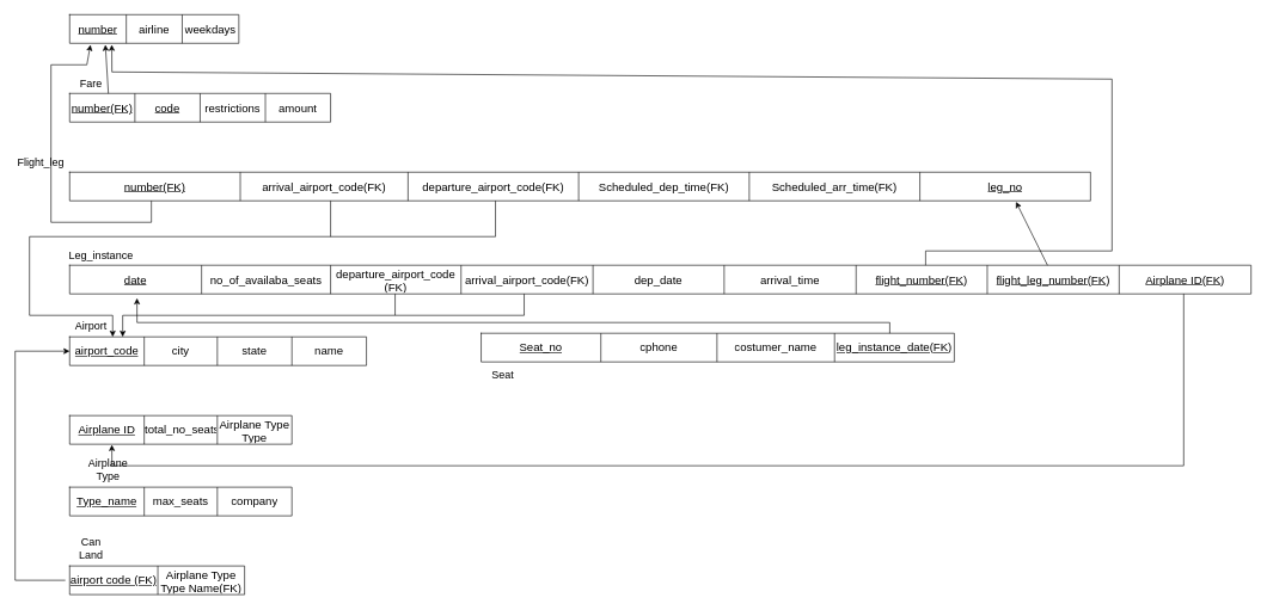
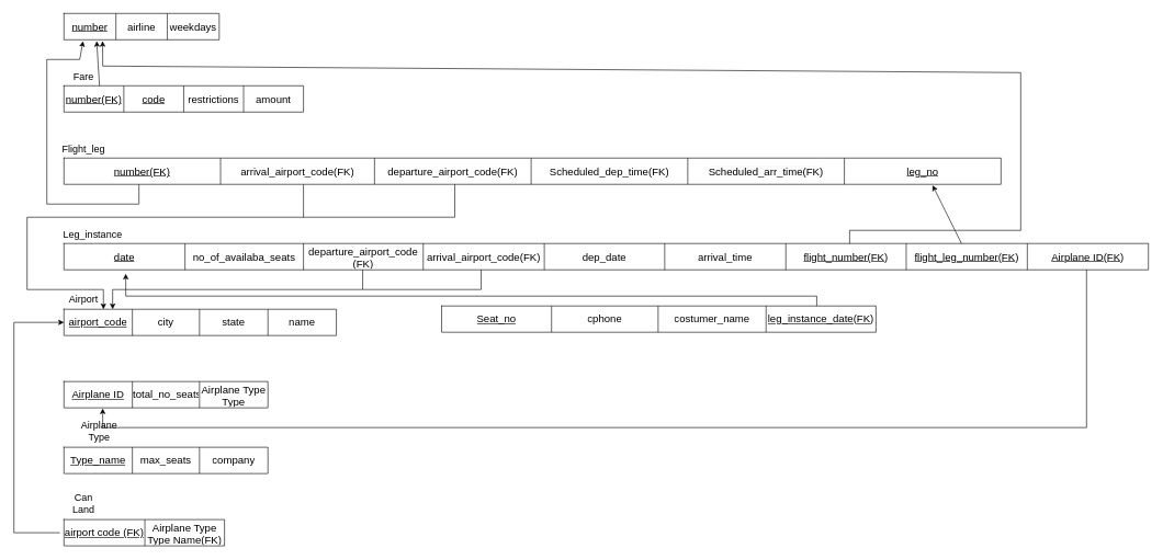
  <mxCell id="0" />
  <mxCell id="1" parent="0" />
  <mxCell id="2" value="" style="shape=table;startSize=0;container=1;collapsible=0;childLayout=tableLayout;fontSize=16;" vertex="1" parent="1"><mxGeometry x="96" y="20" width="236" height="40" as="geometry" /></mxCell>
  <mxCell id="3" value="" style="shape=tableRow;horizontal=0;startSize=0;swimlaneHead=0;swimlaneBody=0;strokeColor=inherit;top=0;left=0;bottom=0;right=0;collapsible=0;dropTarget=0;fillColor=none;points=[[0,0.5],[1,0.5]];portConstraint=eastwest;fontSize=16;" vertex="1" parent="2"><mxGeometry width="236" height="40" as="geometry" /></mxCell>
  <mxCell id="4" value="&lt;u&gt;number&lt;/u&gt;" style="shape=partialRectangle;html=1;whiteSpace=wrap;connectable=0;strokeColor=inherit;overflow=hidden;fillColor=none;top=0;left=0;bottom=0;right=0;pointerEvents=1;fontSize=16;" vertex="1" parent="3"><mxGeometry width="79" height="40" as="geometry"><mxRectangle width="79" height="40" as="alternateBounds" /></mxGeometry></mxCell>
  <mxCell id="5" value="airline" style="shape=partialRectangle;html=1;whiteSpace=wrap;connectable=0;strokeColor=inherit;overflow=hidden;fillColor=none;top=0;left=0;bottom=0;right=0;pointerEvents=1;fontSize=16;" vertex="1" parent="3"><mxGeometry x="79" width="78" height="40" as="geometry"><mxRectangle width="78" height="40" as="alternateBounds" /></mxGeometry></mxCell>
  <mxCell id="6" value="weekdays" style="shape=partialRectangle;html=1;whiteSpace=wrap;connectable=0;strokeColor=inherit;overflow=hidden;fillColor=none;top=0;left=0;bottom=0;right=0;pointerEvents=1;fontSize=16;" vertex="1" parent="3"><mxGeometry x="157" width="79" height="40" as="geometry"><mxRectangle width="79" height="40" as="alternateBounds" /></mxGeometry></mxCell>
  <mxCell id="7" value="" style="shape=table;startSize=0;container=1;collapsible=0;childLayout=tableLayout;fontSize=16;" vertex="1" parent="1"><mxGeometry x="96" y="130" width="364" height="40" as="geometry" /></mxCell>
  <mxCell id="8" value="" style="shape=tableRow;horizontal=0;startSize=0;swimlaneHead=0;swimlaneBody=0;strokeColor=inherit;top=0;left=0;bottom=0;right=0;collapsible=0;dropTarget=0;fillColor=none;points=[[0,0.5],[1,0.5]];portConstraint=eastwest;fontSize=16;" vertex="1" parent="7"><mxGeometry width="364" height="40" as="geometry" /></mxCell>
  <mxCell id="9" value="&lt;u&gt;number(FK)&lt;/u&gt;" style="shape=partialRectangle;html=1;whiteSpace=wrap;connectable=0;strokeColor=inherit;overflow=hidden;fillColor=none;top=0;left=0;bottom=0;right=0;pointerEvents=1;fontSize=16;" vertex="1" parent="8"><mxGeometry width="91" height="40" as="geometry"><mxRectangle width="91" height="40" as="alternateBounds" /></mxGeometry></mxCell>
  <mxCell id="10" value="&lt;u&gt;code&lt;/u&gt;" style="shape=partialRectangle;html=1;whiteSpace=wrap;connectable=0;strokeColor=inherit;overflow=hidden;fillColor=none;top=0;left=0;bottom=0;right=0;pointerEvents=1;fontSize=16;" vertex="1" parent="8"><mxGeometry x="91" width="91" height="40" as="geometry"><mxRectangle width="91" height="40" as="alternateBounds" /></mxGeometry></mxCell>
  <mxCell id="11" value="restrictions" style="shape=partialRectangle;html=1;whiteSpace=wrap;connectable=0;strokeColor=inherit;overflow=hidden;fillColor=none;top=0;left=0;bottom=0;right=0;pointerEvents=1;fontSize=16;" vertex="1" parent="8"><mxGeometry x="182" width="91" height="40" as="geometry"><mxRectangle width="91" height="40" as="alternateBounds" /></mxGeometry></mxCell>
  <mxCell id="12" value="amount" style="shape=partialRectangle;html=1;whiteSpace=wrap;connectable=0;strokeColor=inherit;overflow=hidden;fillColor=none;top=0;left=0;bottom=0;right=0;pointerEvents=1;fontSize=16;" vertex="1" parent="8"><mxGeometry x="273" width="91" height="40" as="geometry"><mxRectangle width="91" height="40" as="alternateBounds" /></mxGeometry></mxCell>
  <mxCell id="13" value="Fare" style="text;html=1;align=center;verticalAlign=middle;whiteSpace=wrap;rounded=0;fontSize=15;" vertex="1" parent="1"><mxGeometry x="96" y="100" width="60" height="30" as="geometry" /></mxCell>
  <mxCell id="14" value="" style="shape=table;startSize=0;container=1;collapsible=0;childLayout=tableLayout;fontSize=16;" vertex="1" parent="1"><mxGeometry x="96" y="240" width="1424" height="40" as="geometry" /></mxCell>
  <mxCell id="15" value="" style="shape=tableRow;horizontal=0;startSize=0;swimlaneHead=0;swimlaneBody=0;strokeColor=inherit;top=0;left=0;bottom=0;right=0;collapsible=0;dropTarget=0;fillColor=none;points=[[0,0.5],[1,0.5]];portConstraint=eastwest;fontSize=16;" vertex="1" parent="14"><mxGeometry width="1424" height="40" as="geometry" /></mxCell>
  <mxCell id="16" value="&lt;u&gt;number(FK)&lt;/u&gt;" style="shape=partialRectangle;html=1;whiteSpace=wrap;connectable=0;strokeColor=inherit;overflow=hidden;fillColor=none;top=0;left=0;bottom=0;right=0;pointerEvents=1;fontSize=16;" vertex="1" parent="15"><mxGeometry width="238" height="40" as="geometry"><mxRectangle width="238" height="40" as="alternateBounds" /></mxGeometry></mxCell>
  <mxCell id="17" value="arrival_airport_code(FK)" style="shape=partialRectangle;html=1;whiteSpace=wrap;connectable=0;strokeColor=inherit;overflow=hidden;fillColor=none;top=0;left=0;bottom=0;right=0;pointerEvents=1;fontSize=16;" vertex="1" parent="15"><mxGeometry x="238" width="234" height="40" as="geometry"><mxRectangle width="234" height="40" as="alternateBounds" /></mxGeometry></mxCell>
  <mxCell id="18" value="departure_airport_code(FK)" style="shape=partialRectangle;html=1;whiteSpace=wrap;connectable=0;strokeColor=inherit;overflow=hidden;fillColor=none;top=0;left=0;bottom=0;right=0;pointerEvents=1;fontSize=16;" vertex="1" parent="15"><mxGeometry x="472" width="238" height="40" as="geometry"><mxRectangle width="238" height="40" as="alternateBounds" /></mxGeometry></mxCell>
  <mxCell id="19" value="Scheduled_dep_time(FK)" style="shape=partialRectangle;html=1;whiteSpace=wrap;connectable=0;strokeColor=inherit;overflow=hidden;fillColor=none;top=0;left=0;bottom=0;right=0;pointerEvents=1;fontSize=16;" vertex="1" parent="15"><mxGeometry x="710" width="238" height="40" as="geometry"><mxRectangle width="238" height="40" as="alternateBounds" /></mxGeometry></mxCell>
  <mxCell id="20" value="&lt;span style=&quot;color: rgb(0, 0, 0); font-family: Helvetica; font-size: 16px; font-style: normal; font-variant-ligatures: normal; font-variant-caps: normal; font-weight: 400; letter-spacing: normal; orphans: 2; text-align: center; text-indent: 0px; text-transform: none; widows: 2; word-spacing: 0px; -webkit-text-stroke-width: 0px; white-space: normal; background-color: rgb(251, 251, 251); text-decoration-thickness: initial; text-decoration-style: initial; text-decoration-color: initial; display: inline !important; float: none;&quot;&gt;Scheduled_arr_time(FK)&lt;/span&gt;" style="shape=partialRectangle;html=1;whiteSpace=wrap;connectable=0;strokeColor=inherit;overflow=hidden;fillColor=none;top=0;left=0;bottom=0;right=0;pointerEvents=1;fontSize=16;" vertex="1" parent="15"><mxGeometry x="948" width="238" height="40" as="geometry"><mxRectangle width="238" height="40" as="alternateBounds" /></mxGeometry></mxCell>
  <mxCell id="21" value="&lt;u&gt;leg_no&lt;/u&gt;" style="shape=partialRectangle;html=1;whiteSpace=wrap;connectable=0;strokeColor=inherit;overflow=hidden;fillColor=none;top=0;left=0;bottom=0;right=0;pointerEvents=1;fontSize=16;" vertex="1" parent="15"><mxGeometry x="1186" width="238" height="40" as="geometry"><mxRectangle width="238" height="40" as="alternateBounds" /></mxGeometry></mxCell>
- <mxCell id="22" value="Flight_leg" style="text;html=1;align=center;verticalAlign=middle;whiteSpace=wrap;rounded=0;fontSize=15;" vertex="1" parent="1"><mxGeometry x="26" y="210" width="60" height="30" as="geometry" /></mxCell>
+ <mxCell id="22" value="Flight_leg" style="text;html=1;align=center;verticalAlign=middle;whiteSpace=wrap;rounded=0;fontSize=15;" vertex="1" parent="1"><mxGeometry x="96" y="210" width="60" height="30" as="geometry" /></mxCell>
  <mxCell id="23" value="" style="shape=table;startSize=0;container=1;collapsible=0;childLayout=tableLayout;fontSize=16;" vertex="1" parent="1"><mxGeometry x="96" y="470" width="414" height="40" as="geometry" /></mxCell>
  <mxCell id="24" value="" style="shape=tableRow;horizontal=0;startSize=0;swimlaneHead=0;swimlaneBody=0;strokeColor=inherit;top=0;left=0;bottom=0;right=0;collapsible=0;dropTarget=0;fillColor=none;points=[[0,0.5],[1,0.5]];portConstraint=eastwest;fontSize=16;" vertex="1" parent="23"><mxGeometry width="414" height="40" as="geometry" /></mxCell>
  <mxCell id="25" value="&lt;u&gt;airport_code&lt;/u&gt;" style="shape=partialRectangle;html=1;whiteSpace=wrap;connectable=0;strokeColor=inherit;overflow=hidden;fillColor=none;top=0;left=0;bottom=0;right=0;pointerEvents=1;fontSize=16;" vertex="1" parent="24"><mxGeometry width="104" height="40" as="geometry"><mxRectangle width="104" height="40" as="alternateBounds" /></mxGeometry></mxCell>
  <mxCell id="26" value="city" style="shape=partialRectangle;html=1;whiteSpace=wrap;connectable=0;strokeColor=inherit;overflow=hidden;fillColor=none;top=0;left=0;bottom=0;right=0;pointerEvents=1;fontSize=16;" vertex="1" parent="24"><mxGeometry x="104" width="102" height="40" as="geometry"><mxRectangle width="102" height="40" as="alternateBounds" /></mxGeometry></mxCell>
  <mxCell id="27" value="state" style="shape=partialRectangle;html=1;whiteSpace=wrap;connectable=0;strokeColor=inherit;overflow=hidden;fillColor=none;top=0;left=0;bottom=0;right=0;pointerEvents=1;fontSize=16;" vertex="1" parent="24"><mxGeometry x="206" width="104" height="40" as="geometry"><mxRectangle width="104" height="40" as="alternateBounds" /></mxGeometry></mxCell>
  <mxCell id="28" value="name" style="shape=partialRectangle;html=1;whiteSpace=wrap;connectable=0;strokeColor=inherit;overflow=hidden;fillColor=none;top=0;left=0;bottom=0;right=0;pointerEvents=1;fontSize=16;" vertex="1" parent="24"><mxGeometry x="310" width="104" height="40" as="geometry"><mxRectangle width="104" height="40" as="alternateBounds" /></mxGeometry></mxCell>
  <mxCell id="29" value="Airport" style="text;html=1;align=center;verticalAlign=middle;whiteSpace=wrap;rounded=0;fontSize=15;" vertex="1" parent="1"><mxGeometry x="96" y="440" width="60" height="30" as="geometry" /></mxCell>
  <mxCell id="30" value="" style="shape=table;startSize=0;container=1;collapsible=0;childLayout=tableLayout;fontSize=16;" vertex="1" parent="1"><mxGeometry x="96" y="370" width="1648" height="40" as="geometry" /></mxCell>
  <mxCell id="31" value="" style="shape=tableRow;horizontal=0;startSize=0;swimlaneHead=0;swimlaneBody=0;strokeColor=inherit;top=0;left=0;bottom=0;right=0;collapsible=0;dropTarget=0;fillColor=none;points=[[0,0.5],[1,0.5]];portConstraint=eastwest;fontSize=16;" vertex="1" parent="30"><mxGeometry width="1648" height="40" as="geometry" /></mxCell>
  <mxCell id="32" value="&lt;u&gt;date&lt;/u&gt;" style="shape=partialRectangle;html=1;whiteSpace=wrap;connectable=0;strokeColor=inherit;overflow=hidden;fillColor=none;top=0;left=0;bottom=0;right=0;pointerEvents=1;fontSize=16;" vertex="1" parent="31"><mxGeometry width="184" height="40" as="geometry"><mxRectangle width="184" height="40" as="alternateBounds" /></mxGeometry></mxCell>
  <mxCell id="33" value="no_of_availaba_seats" style="shape=partialRectangle;html=1;whiteSpace=wrap;connectable=0;strokeColor=inherit;overflow=hidden;fillColor=none;top=0;left=0;bottom=0;right=0;pointerEvents=1;fontSize=16;" vertex="1" parent="31"><mxGeometry x="184" width="180" height="40" as="geometry"><mxRectangle width="180" height="40" as="alternateBounds" /></mxGeometry></mxCell>
  <mxCell id="34" value="departure_airport_code&lt;div&gt;(FK)&lt;/div&gt;" style="shape=partialRectangle;html=1;whiteSpace=wrap;connectable=0;strokeColor=inherit;overflow=hidden;fillColor=none;top=0;left=0;bottom=0;right=0;pointerEvents=1;fontSize=16;" vertex="1" parent="31"><mxGeometry x="364" width="182" height="40" as="geometry"><mxRectangle width="182" height="40" as="alternateBounds" /></mxGeometry></mxCell>
  <mxCell id="35" value="arrival_airport_code(FK)" style="shape=partialRectangle;html=1;whiteSpace=wrap;connectable=0;strokeColor=inherit;overflow=hidden;fillColor=none;top=0;left=0;bottom=0;right=0;pointerEvents=1;fontSize=16;" vertex="1" parent="31"><mxGeometry x="546" width="184" height="40" as="geometry"><mxRectangle width="184" height="40" as="alternateBounds" /></mxGeometry></mxCell>
  <mxCell id="36" value="dep_date" style="shape=partialRectangle;html=1;whiteSpace=wrap;connectable=0;strokeColor=inherit;overflow=hidden;fillColor=none;top=0;left=0;bottom=0;right=0;pointerEvents=1;fontSize=16;" vertex="1" parent="31"><mxGeometry x="730" width="183" height="40" as="geometry"><mxRectangle width="183" height="40" as="alternateBounds" /></mxGeometry></mxCell>
  <mxCell id="37" value="arrival_time" style="shape=partialRectangle;html=1;whiteSpace=wrap;connectable=0;strokeColor=inherit;overflow=hidden;fillColor=none;top=0;left=0;bottom=0;right=0;pointerEvents=1;fontSize=16;" vertex="1" parent="31"><mxGeometry x="913" width="184" height="40" as="geometry"><mxRectangle width="184" height="40" as="alternateBounds" /></mxGeometry></mxCell>
  <mxCell id="38" value="&lt;u&gt;flight_number(FK)&lt;/u&gt;" style="shape=partialRectangle;html=1;whiteSpace=wrap;connectable=0;strokeColor=inherit;overflow=hidden;fillColor=none;top=0;left=0;bottom=0;right=0;pointerEvents=1;fontSize=16;" vertex="1" parent="31"><mxGeometry x="1097" width="183" height="40" as="geometry"><mxRectangle width="183" height="40" as="alternateBounds" /></mxGeometry></mxCell>
  <mxCell id="39" value="&lt;u&gt;flight_leg_number(FK)&lt;/u&gt;" style="shape=partialRectangle;html=1;whiteSpace=wrap;connectable=0;strokeColor=inherit;overflow=hidden;fillColor=none;top=0;left=0;bottom=0;right=0;pointerEvents=1;fontSize=16;" vertex="1" parent="31"><mxGeometry x="1280" width="184" height="40" as="geometry"><mxRectangle width="184" height="40" as="alternateBounds" /></mxGeometry></mxCell>
  <mxCell id="40" value="&lt;u&gt;Airplane ID(FK)&lt;/u&gt;" style="shape=partialRectangle;html=1;whiteSpace=wrap;connectable=0;strokeColor=inherit;overflow=hidden;fillColor=none;top=0;left=0;bottom=0;right=0;pointerEvents=1;fontSize=16;" vertex="1" parent="31"><mxGeometry x="1464" width="184" height="40" as="geometry"><mxRectangle width="184" height="40" as="alternateBounds" /></mxGeometry></mxCell>
  <mxCell id="41" value="Leg_instance" style="text;html=1;align=center;verticalAlign=middle;whiteSpace=wrap;rounded=0;fontSize=15;" vertex="1" parent="1"><mxGeometry x="110" y="340" width="60" height="30" as="geometry" /></mxCell>
  <mxCell id="42" value="" style="shape=table;startSize=0;container=1;collapsible=0;childLayout=tableLayout;fontSize=16;" vertex="1" parent="1"><mxGeometry x="96" y="580" width="310" height="40" as="geometry" /></mxCell>
  <mxCell id="43" value="" style="shape=tableRow;horizontal=0;startSize=0;swimlaneHead=0;swimlaneBody=0;strokeColor=inherit;top=0;left=0;bottom=0;right=0;collapsible=0;dropTarget=0;fillColor=none;points=[[0,0.5],[1,0.5]];portConstraint=eastwest;fontSize=16;" vertex="1" parent="42"><mxGeometry width="310" height="40" as="geometry" /></mxCell>
  <mxCell id="44" value="&lt;u&gt;Airplane ID&lt;/u&gt;" style="shape=partialRectangle;html=1;whiteSpace=wrap;connectable=0;strokeColor=inherit;overflow=hidden;fillColor=none;top=0;left=0;bottom=0;right=0;pointerEvents=1;fontSize=16;" vertex="1" parent="43"><mxGeometry width="104" height="40" as="geometry"><mxRectangle width="104" height="40" as="alternateBounds" /></mxGeometry></mxCell>
  <mxCell id="45" value="total_no_seats" style="shape=partialRectangle;html=1;whiteSpace=wrap;connectable=0;strokeColor=inherit;overflow=hidden;fillColor=none;top=0;left=0;bottom=0;right=0;pointerEvents=1;fontSize=16;" vertex="1" parent="43"><mxGeometry x="104" width="102" height="40" as="geometry"><mxRectangle width="102" height="40" as="alternateBounds" /></mxGeometry></mxCell>
  <mxCell id="46" value="Airplane Type&lt;div&gt;Type name(FK)&lt;/div&gt;" style="shape=partialRectangle;html=1;whiteSpace=wrap;connectable=0;strokeColor=inherit;overflow=hidden;fillColor=none;top=0;left=0;bottom=0;right=0;pointerEvents=1;fontSize=16;" vertex="1" parent="43"><mxGeometry x="206" width="104" height="40" as="geometry"><mxRectangle width="104" height="40" as="alternateBounds" /></mxGeometry></mxCell>
  <mxCell id="47" value="" style="shape=table;startSize=0;container=1;collapsible=0;childLayout=tableLayout;fontSize=16;" vertex="1" parent="1"><mxGeometry x="96" y="680" width="310" height="40" as="geometry" /></mxCell>
  <mxCell id="48" value="" style="shape=tableRow;horizontal=0;startSize=0;swimlaneHead=0;swimlaneBody=0;strokeColor=inherit;top=0;left=0;bottom=0;right=0;collapsible=0;dropTarget=0;fillColor=none;points=[[0,0.5],[1,0.5]];portConstraint=eastwest;fontSize=16;" vertex="1" parent="47"><mxGeometry width="310" height="40" as="geometry" /></mxCell>
  <mxCell id="49" value="&lt;u&gt;Type_name&lt;/u&gt;" style="shape=partialRectangle;html=1;whiteSpace=wrap;connectable=0;strokeColor=inherit;overflow=hidden;fillColor=none;top=0;left=0;bottom=0;right=0;pointerEvents=1;fontSize=16;" vertex="1" parent="48"><mxGeometry width="104" height="40" as="geometry"><mxRectangle width="104" height="40" as="alternateBounds" /></mxGeometry></mxCell>
  <mxCell id="50" value="max_seats" style="shape=partialRectangle;html=1;whiteSpace=wrap;connectable=0;strokeColor=inherit;overflow=hidden;fillColor=none;top=0;left=0;bottom=0;right=0;pointerEvents=1;fontSize=16;" vertex="1" parent="48"><mxGeometry x="104" width="102" height="40" as="geometry"><mxRectangle width="102" height="40" as="alternateBounds" /></mxGeometry></mxCell>
  <mxCell id="51" value="company" style="shape=partialRectangle;html=1;whiteSpace=wrap;connectable=0;strokeColor=inherit;overflow=hidden;fillColor=none;top=0;left=0;bottom=0;right=0;pointerEvents=1;fontSize=16;" vertex="1" parent="48"><mxGeometry x="206" width="104" height="40" as="geometry"><mxRectangle width="104" height="40" as="alternateBounds" /></mxGeometry></mxCell>
  <mxCell id="52" value="Airplane Type" style="text;html=1;align=center;verticalAlign=middle;whiteSpace=wrap;rounded=0;fontSize=15;" vertex="1" parent="1"><mxGeometry x="120" y="640" width="60" height="30" as="geometry" /></mxCell>
  <mxCell id="53" value="" style="shape=table;startSize=0;container=1;collapsible=0;childLayout=tableLayout;fontSize=16;" vertex="1" parent="1"><mxGeometry x="96" y="790" width="244" height="40" as="geometry" /></mxCell>
  <mxCell id="54" value="" style="shape=tableRow;horizontal=0;startSize=0;swimlaneHead=0;swimlaneBody=0;strokeColor=inherit;top=0;left=0;bottom=0;right=0;collapsible=0;dropTarget=0;fillColor=none;points=[[0,0.5],[1,0.5]];portConstraint=eastwest;fontSize=16;" vertex="1" parent="53"><mxGeometry width="244" height="40" as="geometry" /></mxCell>
  <mxCell id="55" value="&lt;u&gt;airport code (FK)&lt;/u&gt;" style="shape=partialRectangle;html=1;whiteSpace=wrap;connectable=0;strokeColor=inherit;overflow=hidden;fillColor=none;top=0;left=0;bottom=0;right=0;pointerEvents=1;fontSize=16;" vertex="1" parent="54"><mxGeometry width="123" height="40" as="geometry"><mxRectangle width="123" height="40" as="alternateBounds" /></mxGeometry></mxCell>
  <mxCell id="56" value="Airplane Type&lt;div&gt;Type Name(FK)&lt;/div&gt;" style="shape=partialRectangle;html=1;whiteSpace=wrap;connectable=0;strokeColor=inherit;overflow=hidden;fillColor=none;top=0;left=0;bottom=0;right=0;pointerEvents=1;fontSize=16;" vertex="1" parent="54"><mxGeometry x="123" width="121" height="40" as="geometry"><mxRectangle width="121" height="40" as="alternateBounds" /></mxGeometry></mxCell>
  <mxCell id="57" value="Can Land" style="text;html=1;align=center;verticalAlign=middle;whiteSpace=wrap;rounded=0;fontSize=15;" vertex="1" parent="1"><mxGeometry x="96" y="750" width="60" height="30" as="geometry" /></mxCell>
  <mxCell id="58" value="" style="shape=table;startSize=0;container=1;collapsible=0;childLayout=tableLayout;fontSize=16;" vertex="1" parent="1"><mxGeometry x="670" y="465" width="660" height="40" as="geometry" /></mxCell>
  <mxCell id="59" value="" style="shape=tableRow;horizontal=0;startSize=0;swimlaneHead=0;swimlaneBody=0;strokeColor=inherit;top=0;left=0;bottom=0;right=0;collapsible=0;dropTarget=0;fillColor=none;points=[[0,0.5],[1,0.5]];portConstraint=eastwest;fontSize=16;" vertex="1" parent="58"><mxGeometry width="660" height="40" as="geometry" /></mxCell>
  <mxCell id="60" value="&lt;u&gt;Seat_no&lt;/u&gt;" style="shape=partialRectangle;html=1;whiteSpace=wrap;connectable=0;strokeColor=inherit;overflow=hidden;fillColor=none;top=0;left=0;bottom=0;right=0;pointerEvents=1;fontSize=16;" vertex="1" parent="59"><mxGeometry width="167" height="40" as="geometry"><mxRectangle width="167" height="40" as="alternateBounds" /></mxGeometry></mxCell>
  <mxCell id="61" value="cphone" style="shape=partialRectangle;html=1;whiteSpace=wrap;connectable=0;strokeColor=inherit;overflow=hidden;fillColor=none;top=0;left=0;bottom=0;right=0;pointerEvents=1;fontSize=16;" vertex="1" parent="59"><mxGeometry x="167" width="162" height="40" as="geometry"><mxRectangle width="162" height="40" as="alternateBounds" /></mxGeometry></mxCell>
  <mxCell id="62" value="costumer_name" style="shape=partialRectangle;html=1;whiteSpace=wrap;connectable=0;strokeColor=inherit;overflow=hidden;fillColor=none;top=0;left=0;bottom=0;right=0;pointerEvents=1;fontSize=16;" vertex="1" parent="59"><mxGeometry x="329" width="164" height="40" as="geometry"><mxRectangle width="164" height="40" as="alternateBounds" /></mxGeometry></mxCell>
  <mxCell id="63" value="&lt;u&gt;leg_instance_date(FK)&lt;/u&gt;" style="shape=partialRectangle;html=1;whiteSpace=wrap;connectable=0;strokeColor=inherit;overflow=hidden;fillColor=none;top=0;left=0;bottom=0;right=0;pointerEvents=1;fontSize=16;" vertex="1" parent="59"><mxGeometry x="493" width="167" height="40" as="geometry"><mxRectangle width="167" height="40" as="alternateBounds" /></mxGeometry></mxCell>
  <mxCell id="64" value="" style="endArrow=classic;html=1;rounded=0;entryX=0;entryY=0.5;entryDx=0;entryDy=0;" edge="1" parent="1" target="24"><mxGeometry width="50" height="50" relative="1" as="geometry"><mxPoint x="90" y="810" as="sourcePoint" /><mxPoint x="30" y="30" as="targetPoint" /><Array as="points"><mxPoint x="20" y="810" /><mxPoint x="20" y="490" /></Array></mxGeometry></mxCell>
  <mxCell id="65" value="" style="endArrow=classic;html=1;rounded=0;entryX=1;entryY=1;entryDx=0;entryDy=0;" edge="1" parent="1" target="29"><mxGeometry width="50" height="50" relative="1" as="geometry"><mxPoint x="690" y="280" as="sourcePoint" /><mxPoint x="740" y="230" as="targetPoint" /><Array as="points"><mxPoint x="690" y="330" /><mxPoint x="40" y="330" /><mxPoint x="40" y="440" /><mxPoint x="156" y="440" /></Array></mxGeometry></mxCell>
  <mxCell id="66" value="" style="endArrow=none;html=1;rounded=0;" edge="1" parent="1"><mxGeometry width="50" height="50" relative="1" as="geometry"><mxPoint x="460" y="280" as="sourcePoint" /><mxPoint x="460" y="330" as="targetPoint" /></mxGeometry></mxCell>
  <mxCell id="67" value="" style="endArrow=classic;html=1;rounded=0;entryX=0.211;entryY=1.05;entryDx=0;entryDy=0;entryPerimeter=0;" edge="1" parent="1" target="3"><mxGeometry width="50" height="50" relative="1" as="geometry"><mxPoint x="150" y="130" as="sourcePoint" /><mxPoint x="200" y="80" as="targetPoint" /></mxGeometry></mxCell>
  <mxCell id="68" value="" style="endArrow=classic;html=1;rounded=0;" edge="1" parent="1"><mxGeometry width="50" height="50" relative="1" as="geometry"><mxPoint x="550" y="410" as="sourcePoint" /><mxPoint x="170" y="470" as="targetPoint" /><Array as="points"><mxPoint x="550" y="440" /><mxPoint x="170" y="440" /></Array></mxGeometry></mxCell>
  <mxCell id="69" value="" style="endArrow=none;html=1;rounded=0;" edge="1" parent="1"><mxGeometry width="50" height="50" relative="1" as="geometry"><mxPoint x="730" y="410" as="sourcePoint" /><mxPoint x="550" y="440" as="targetPoint" /><Array as="points"><mxPoint x="730" y="440" /></Array></mxGeometry></mxCell>
  <mxCell id="70" value="" style="endArrow=classic;html=1;rounded=0;entryX=0.927;entryY=1.036;entryDx=0;entryDy=0;entryPerimeter=0;" edge="1" parent="1" target="15"><mxGeometry width="50" height="50" relative="1" as="geometry"><mxPoint x="1460" y="370" as="sourcePoint" /><mxPoint x="1510" y="320" as="targetPoint" /></mxGeometry></mxCell>
  <mxCell id="71" value="" style="endArrow=classic;html=1;rounded=0;entryX=0.249;entryY=1.05;entryDx=0;entryDy=0;entryPerimeter=0;" edge="1" parent="1" target="3"><mxGeometry width="50" height="50" relative="1" as="geometry"><mxPoint x="1290" y="370" as="sourcePoint" /><mxPoint x="1340" y="320" as="targetPoint" /><Array as="points"><mxPoint x="1290" y="350" /><mxPoint x="1550" y="350" /><mxPoint x="1550" y="110" /><mxPoint x="155" y="100" /></Array></mxGeometry></mxCell>
  <mxCell id="72" value="" style="endArrow=classic;html=1;rounded=0;entryX=0.123;entryY=1.05;entryDx=0;entryDy=0;entryPerimeter=0;" edge="1" parent="1" target="3"><mxGeometry width="50" height="50" relative="1" as="geometry"><mxPoint x="210" y="280" as="sourcePoint" /><mxPoint x="260" y="230" as="targetPoint" /><Array as="points"><mxPoint x="210" y="310" /><mxPoint x="70" y="310" /><mxPoint x="70" y="90" /><mxPoint x="120" y="90" /></Array></mxGeometry></mxCell>
  <mxCell id="73" value="" style="endArrow=classic;html=1;rounded=0;entryX=0.19;entryY=1.021;entryDx=0;entryDy=0;entryPerimeter=0;" edge="1" parent="1" target="43"><mxGeometry width="50" height="50" relative="1" as="geometry"><mxPoint x="1650" y="410" as="sourcePoint" /><mxPoint x="520" y="610" as="targetPoint" /><Array as="points"><mxPoint x="1650" y="650" /><mxPoint x="155" y="650" /></Array></mxGeometry></mxCell>
  <mxCell id="74" value="" style="endArrow=classic;html=1;rounded=0;entryX=0.057;entryY=1.15;entryDx=0;entryDy=0;entryPerimeter=0;" edge="1" parent="1" target="31"><mxGeometry width="50" height="50" relative="1" as="geometry"><mxPoint x="1240" y="465" as="sourcePoint" /><mxPoint x="1290" y="415" as="targetPoint" /><Array as="points"><mxPoint x="1240" y="450" /><mxPoint x="190" y="450" /></Array></mxGeometry></mxCell>
- <mxCell id="75" value="&lt;font style=&quot;font-size: 15px;&quot;&gt;Seat&lt;/font&gt;" style="text;html=1;align=center;verticalAlign=middle;resizable=0;points=[];autosize=1;strokeColor=none;fillColor=none;" vertex="1" parent="1"><mxGeometry x="675" y="508" width="50" height="30" as="geometry" /></mxCell>
